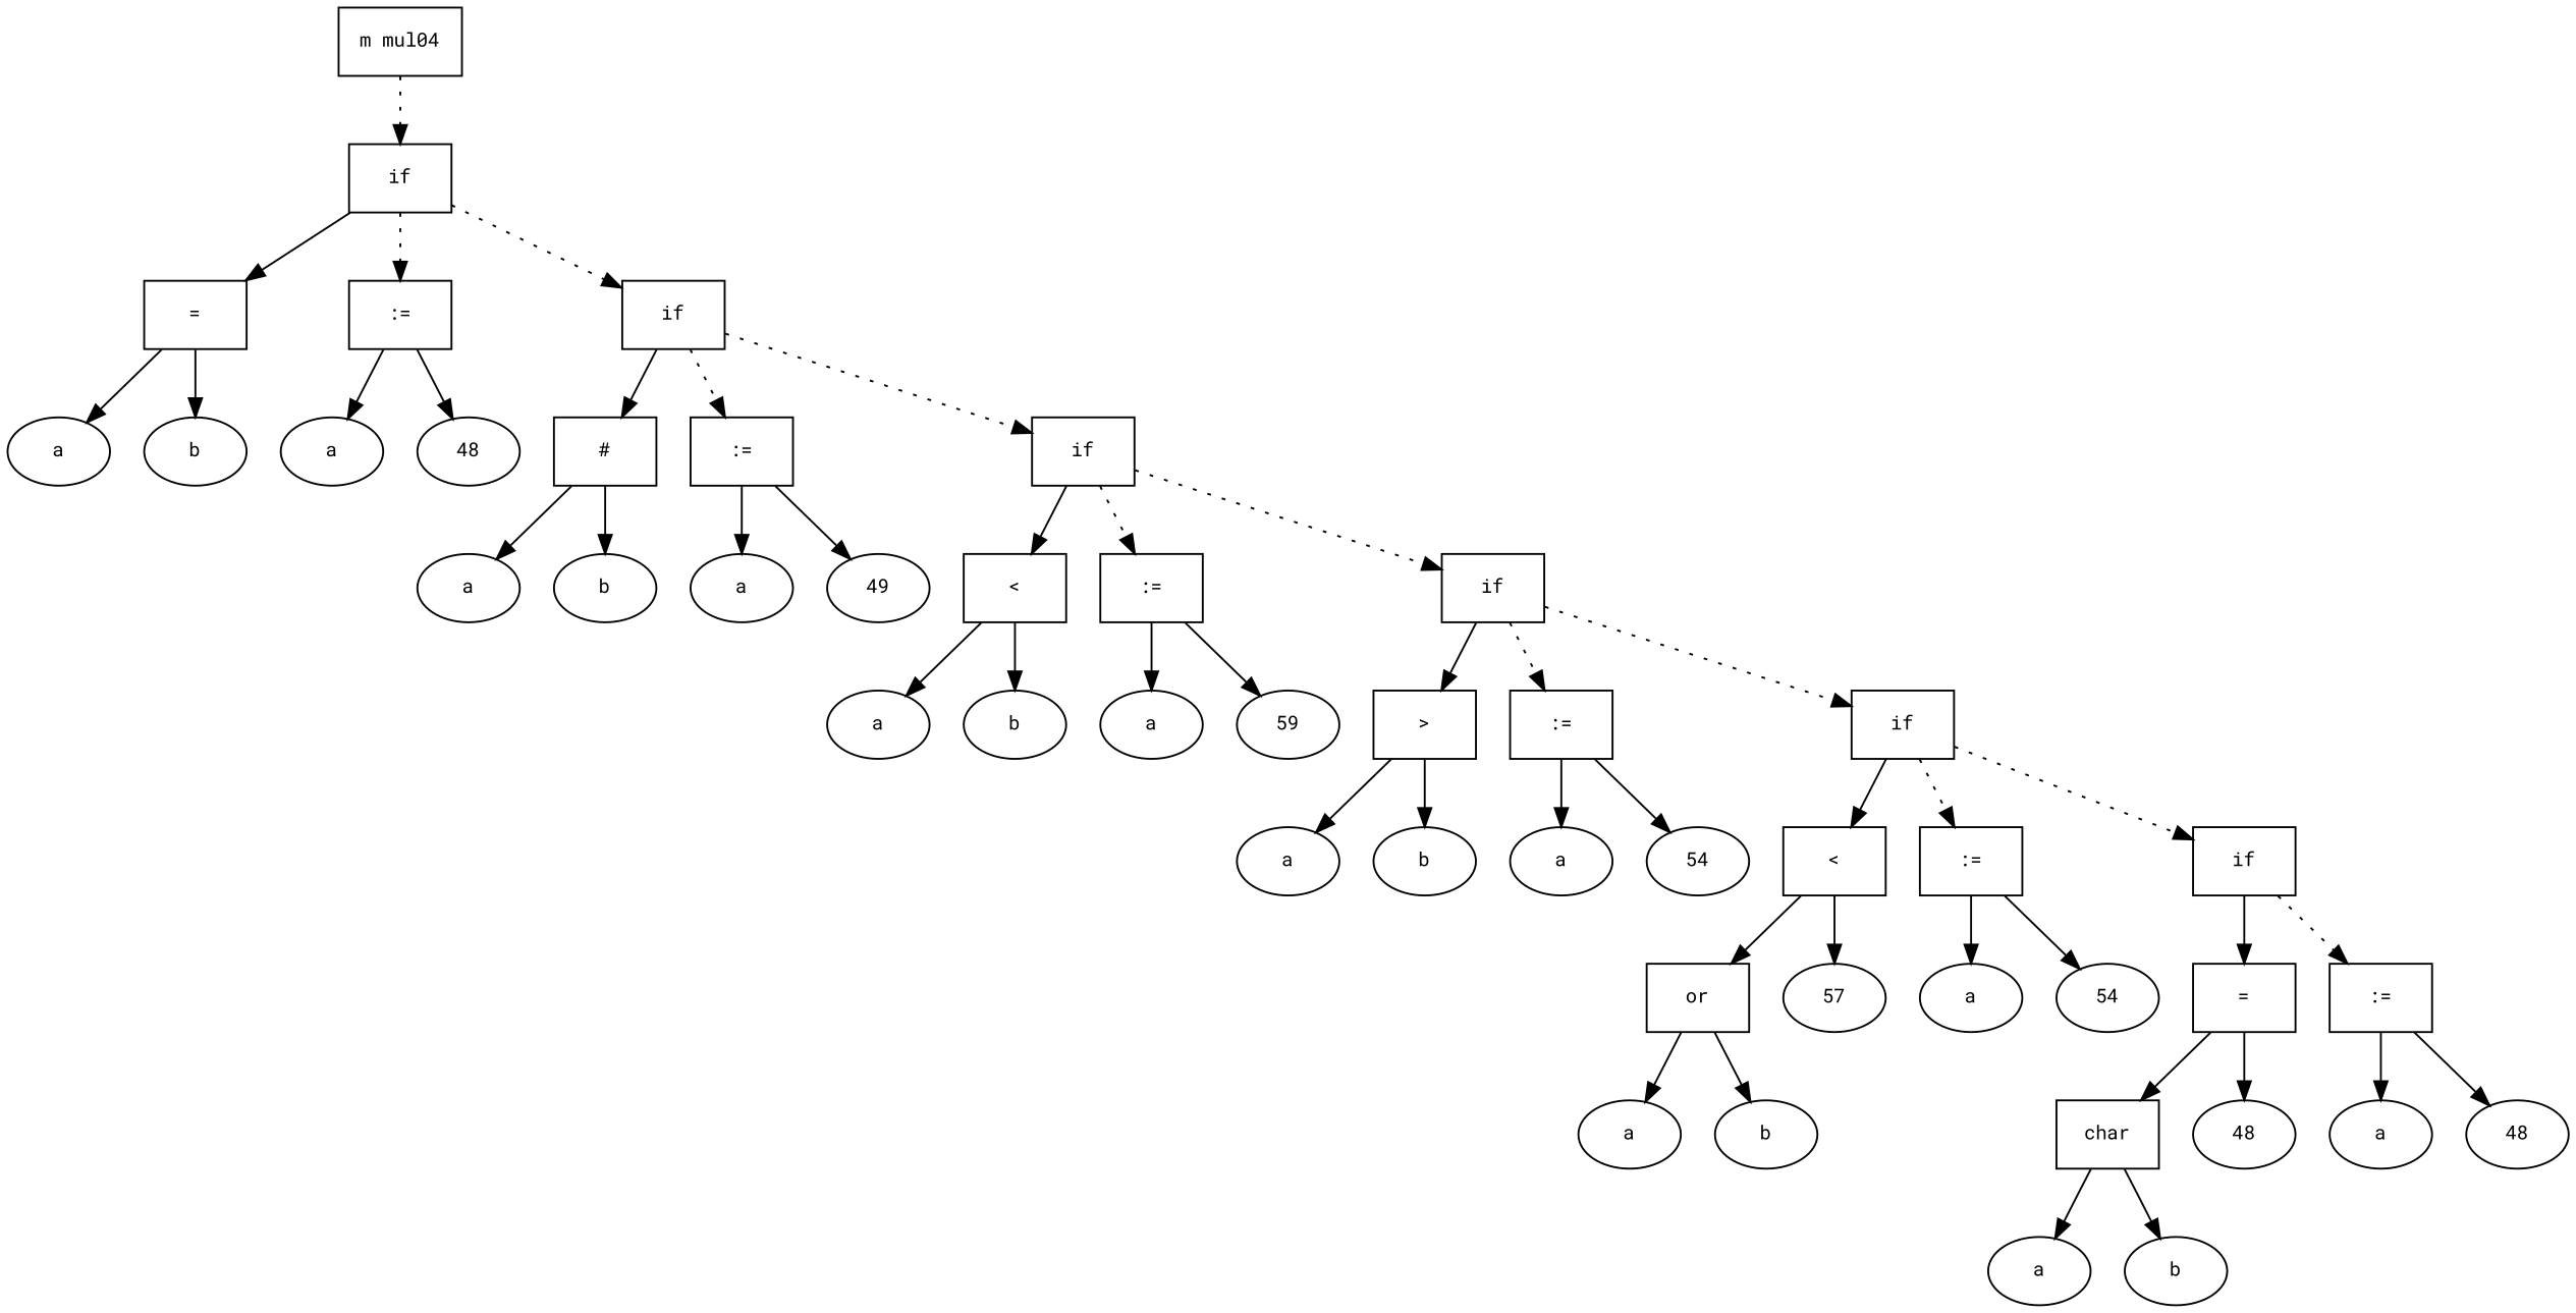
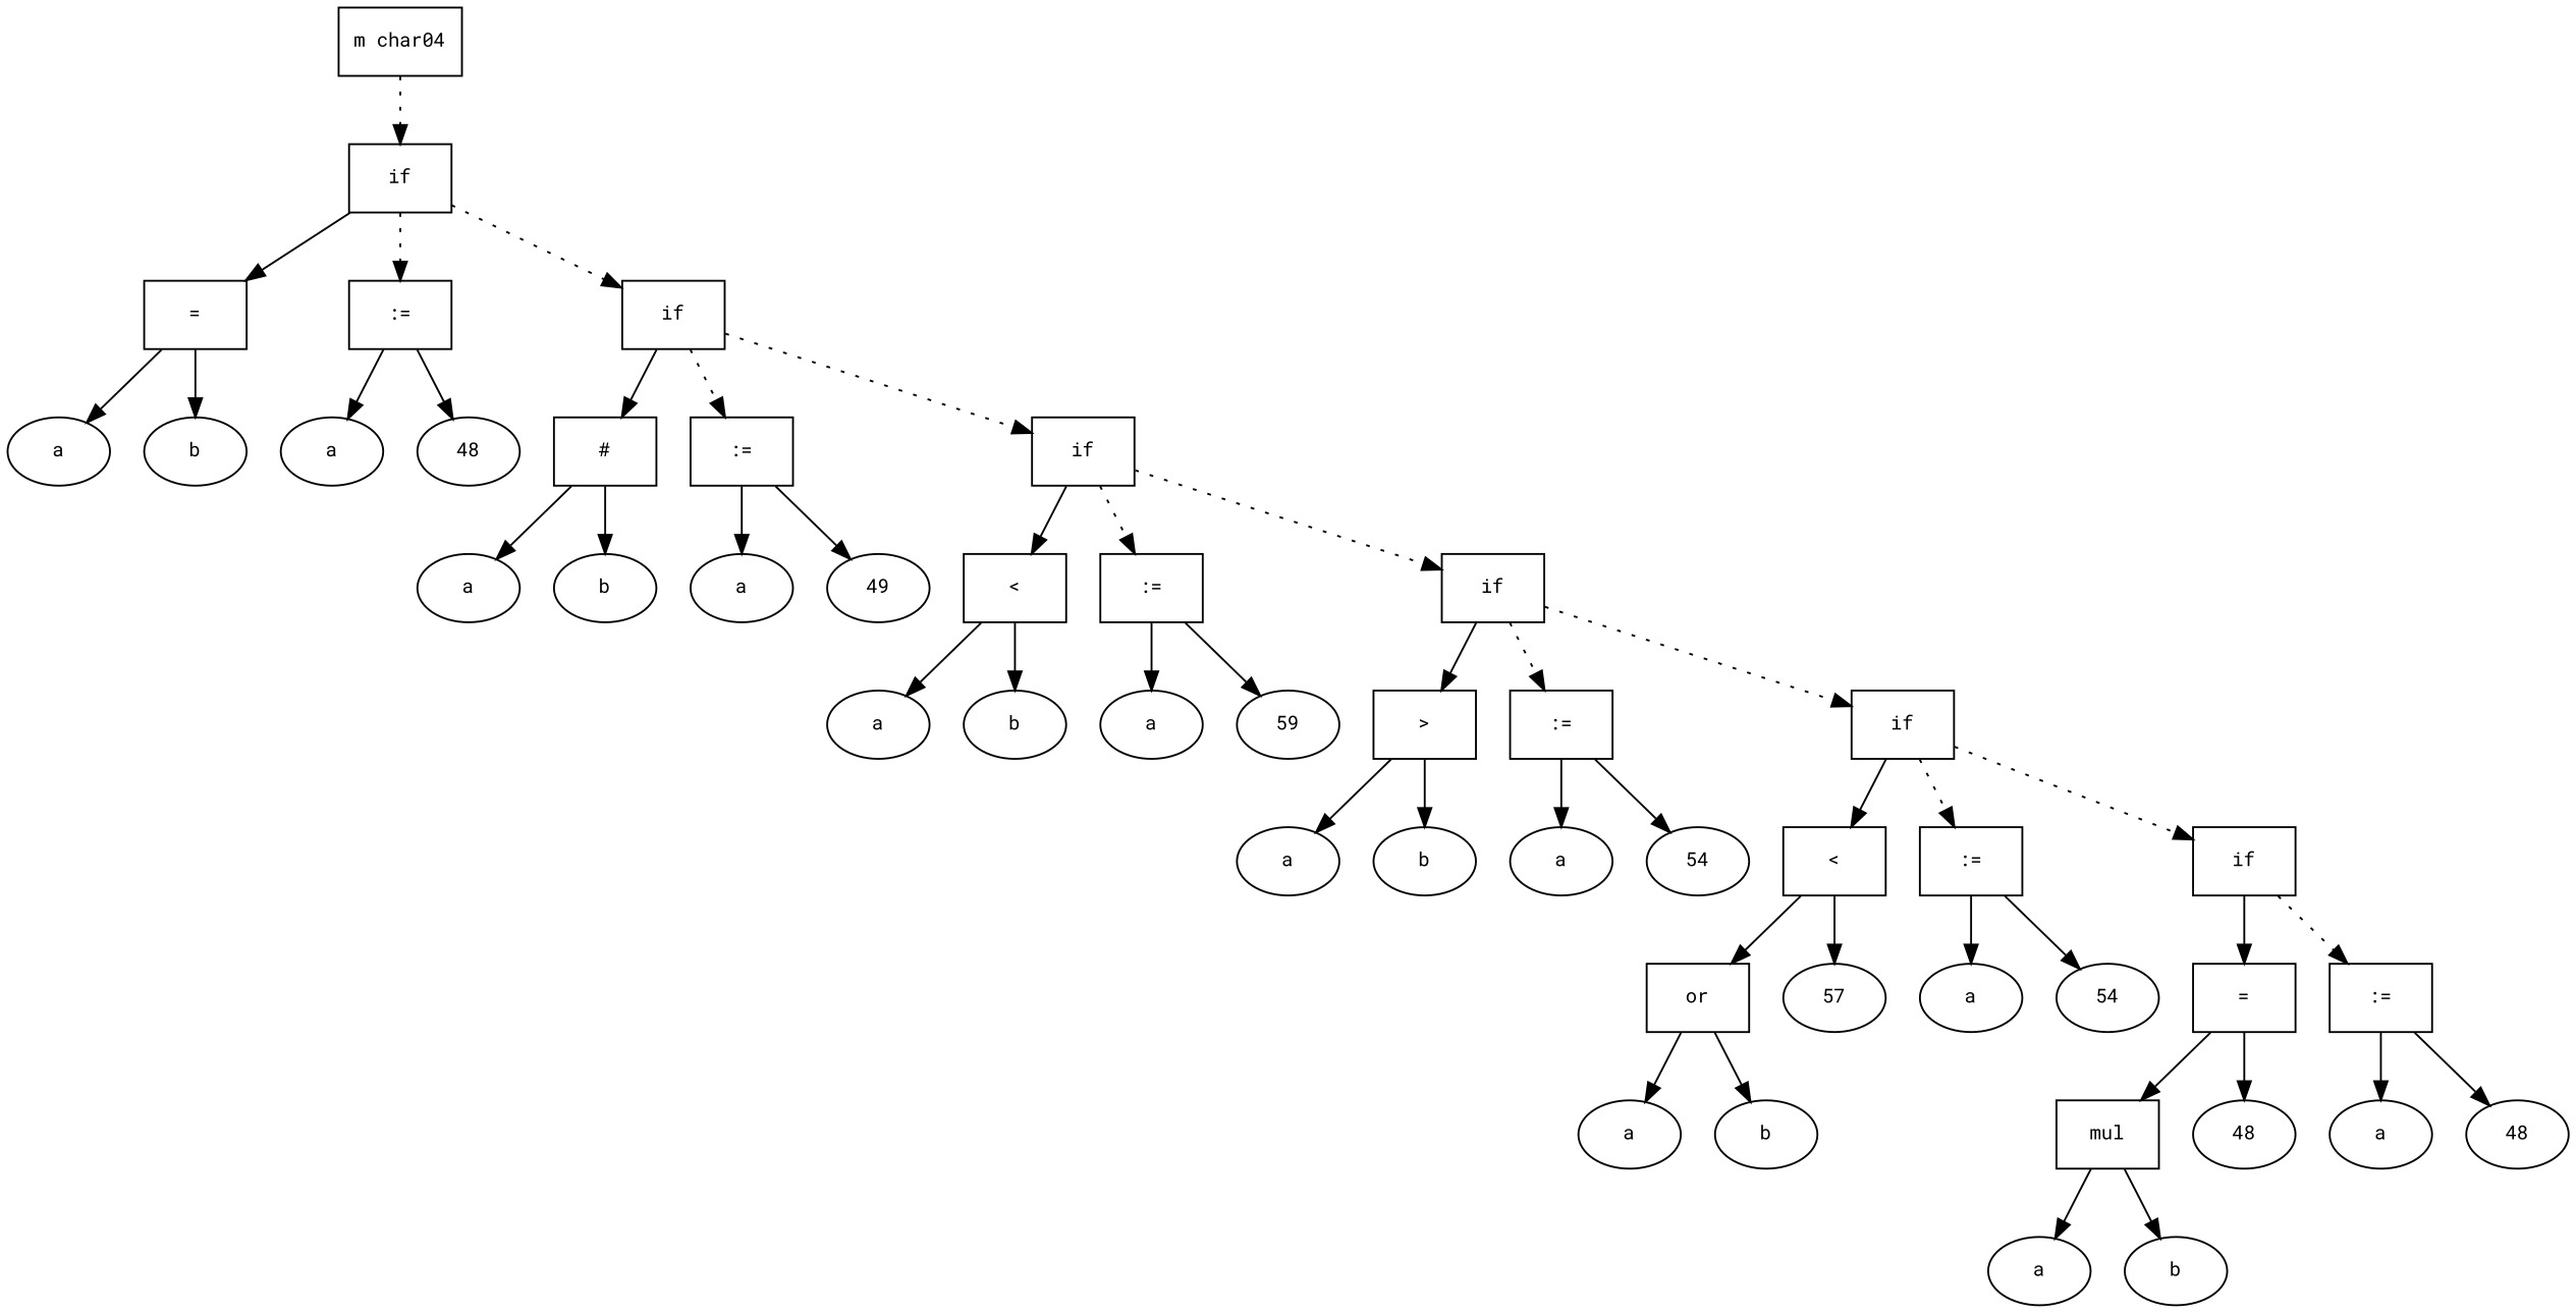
  digraph {
    fontname="Roboto Mono"
    fontsize=10
    node [fontname="Roboto Mono" fontsize=10 shape=ellipse]
    edge [fontname="Roboto Mono" fontsize=10]
-   n1 [label="m mul04" shape=box]
+   n1 [label="m char04" shape=box]
    n2 [label=if shape=box]
    n3 [label="=" shape=box]
    n4 [label=":=" shape=box]
    n5 [label=if shape=box]
    n6 [label=a]
    n7 [label=b]
    n8 [label=a]
    n9 [label=48]
    n10 [label="#" shape=box]
    n11 [label=":=" shape=box]
    n12 [label=if shape=box]
    n13 [label=a]
    n14 [label=b]
    n15 [label=a]
    n16 [label=49]
    n17 [label="<" shape=box]
    n18 [label=":=" shape=box]
    n19 [label=if shape=box]
    n20 [label=a]
    n21 [label=b]
    n22 [label=a]
    n23 [label=59]
    n24 [label=">" shape=box]
    n25 [label=":=" shape=box]
    n26 [label=if shape=box]
    n27 [label=a]
    n28 [label=b]
    n29 [label=a]
    n30 [label=54]
    n31 [label="<" shape=box]
    n32 [label=":=" shape=box]
    n33 [label=if shape=box]
    n34 [label=or shape=box]
    n35 [label=57]
    n36 [label=a]
    n37 [label=54]
    n38 [label="=" shape=box]
    n39 [label=":=" shape=box]
    n40 [label=a]
    n41 [label=b]
-   n42 [label=char shape=box]
+   n42 [label=mul shape=box]
    n43 [label=48]
    n44 [label=a]
    n45 [label=48]
    n46 [label=a]
    n47 [label=b]
    n1 -> n2 [style=dotted]
    n2 -> n3
    n2 -> n4 [style=dotted]
    n2 -> n5 [style=dotted]
    n3 -> n6
    n3 -> n7
    n4 -> n8
    n4 -> n9
    n5 -> n10
    n5 -> n11 [style=dotted]
    n5 -> n12 [style=dotted]
    n10 -> n13
    n10 -> n14
    n11 -> n15
    n11 -> n16
    n12 -> n17
    n12 -> n18 [style=dotted]
    n12 -> n19 [style=dotted]
    n17 -> n20
    n17 -> n21
    n18 -> n22
    n18 -> n23
    n19 -> n24
    n19 -> n25 [style=dotted]
    n19 -> n26 [style=dotted]
    n24 -> n27
    n24 -> n28
    n25 -> n29
    n25 -> n30
    n26 -> n31
    n26 -> n32 [style=dotted]
    n26 -> n33 [style=dotted]
    n31 -> n34
    n31 -> n35
    n32 -> n36
    n32 -> n37
    n33 -> n38
    n33 -> n39 [style=dotted]
    n34 -> n40
    n34 -> n41
    n38 -> n42
    n38 -> n43
    n39 -> n44
    n39 -> n45
    n42 -> n46
    n42 -> n47
  }
